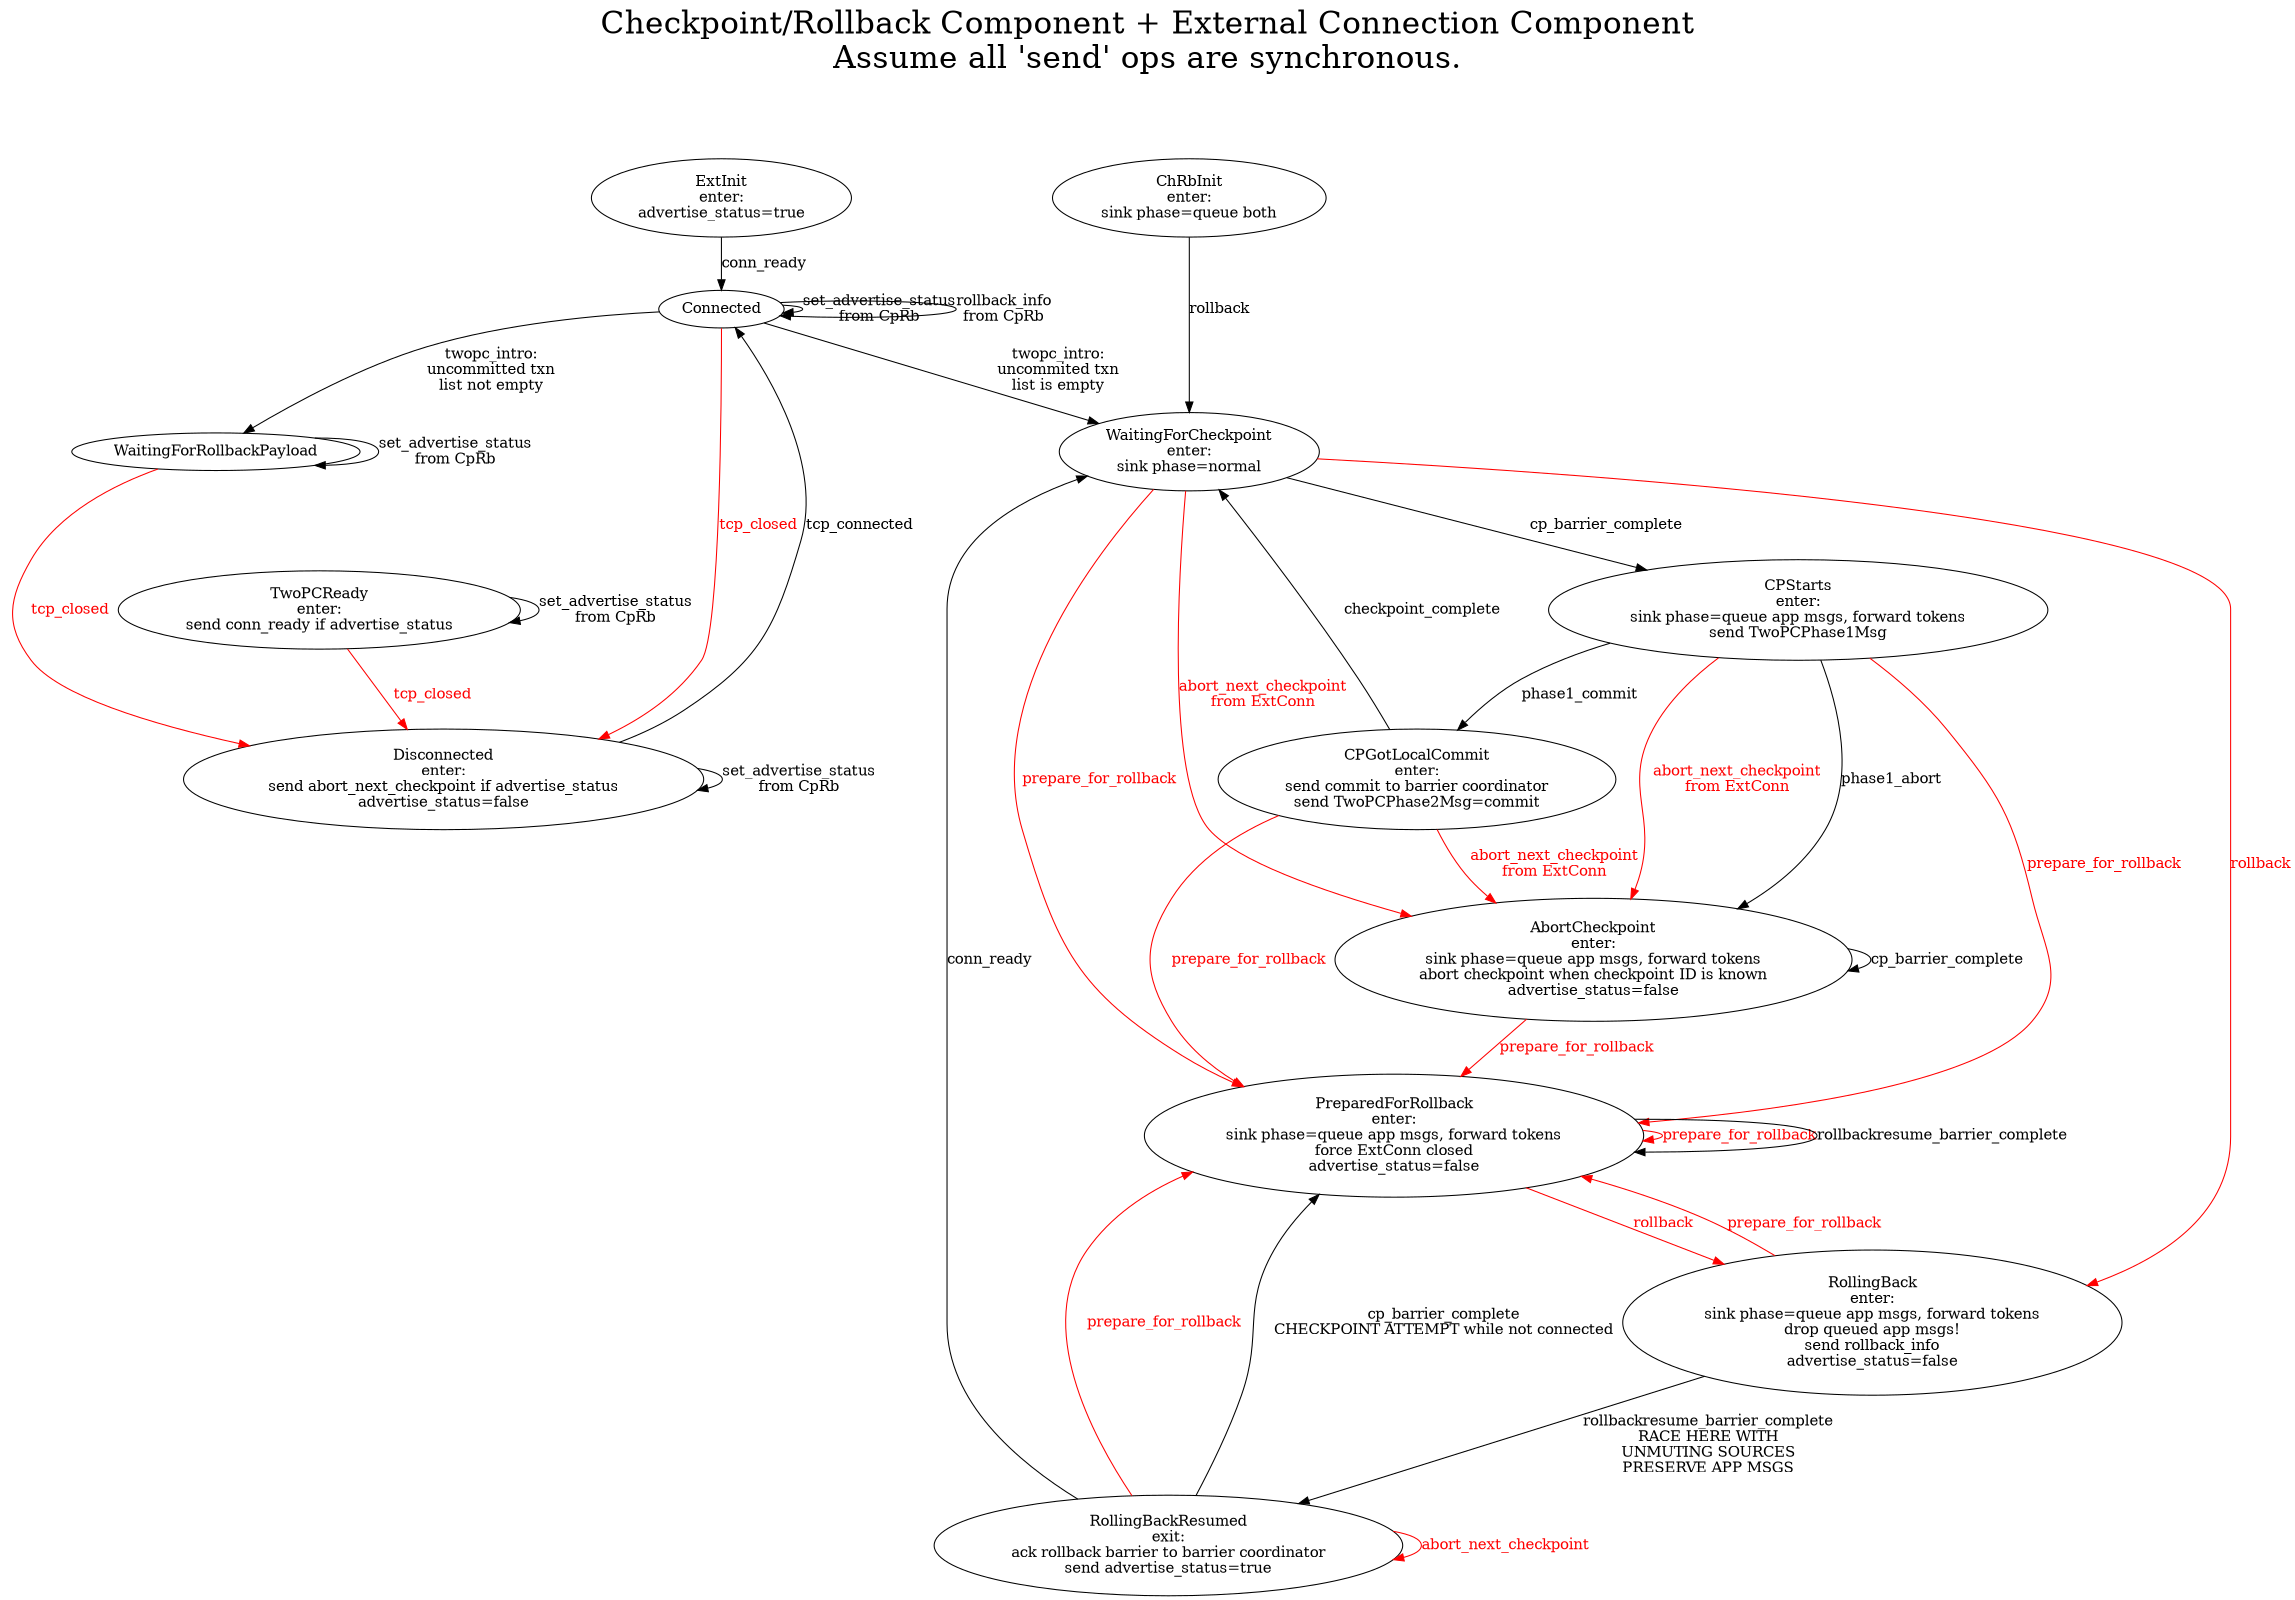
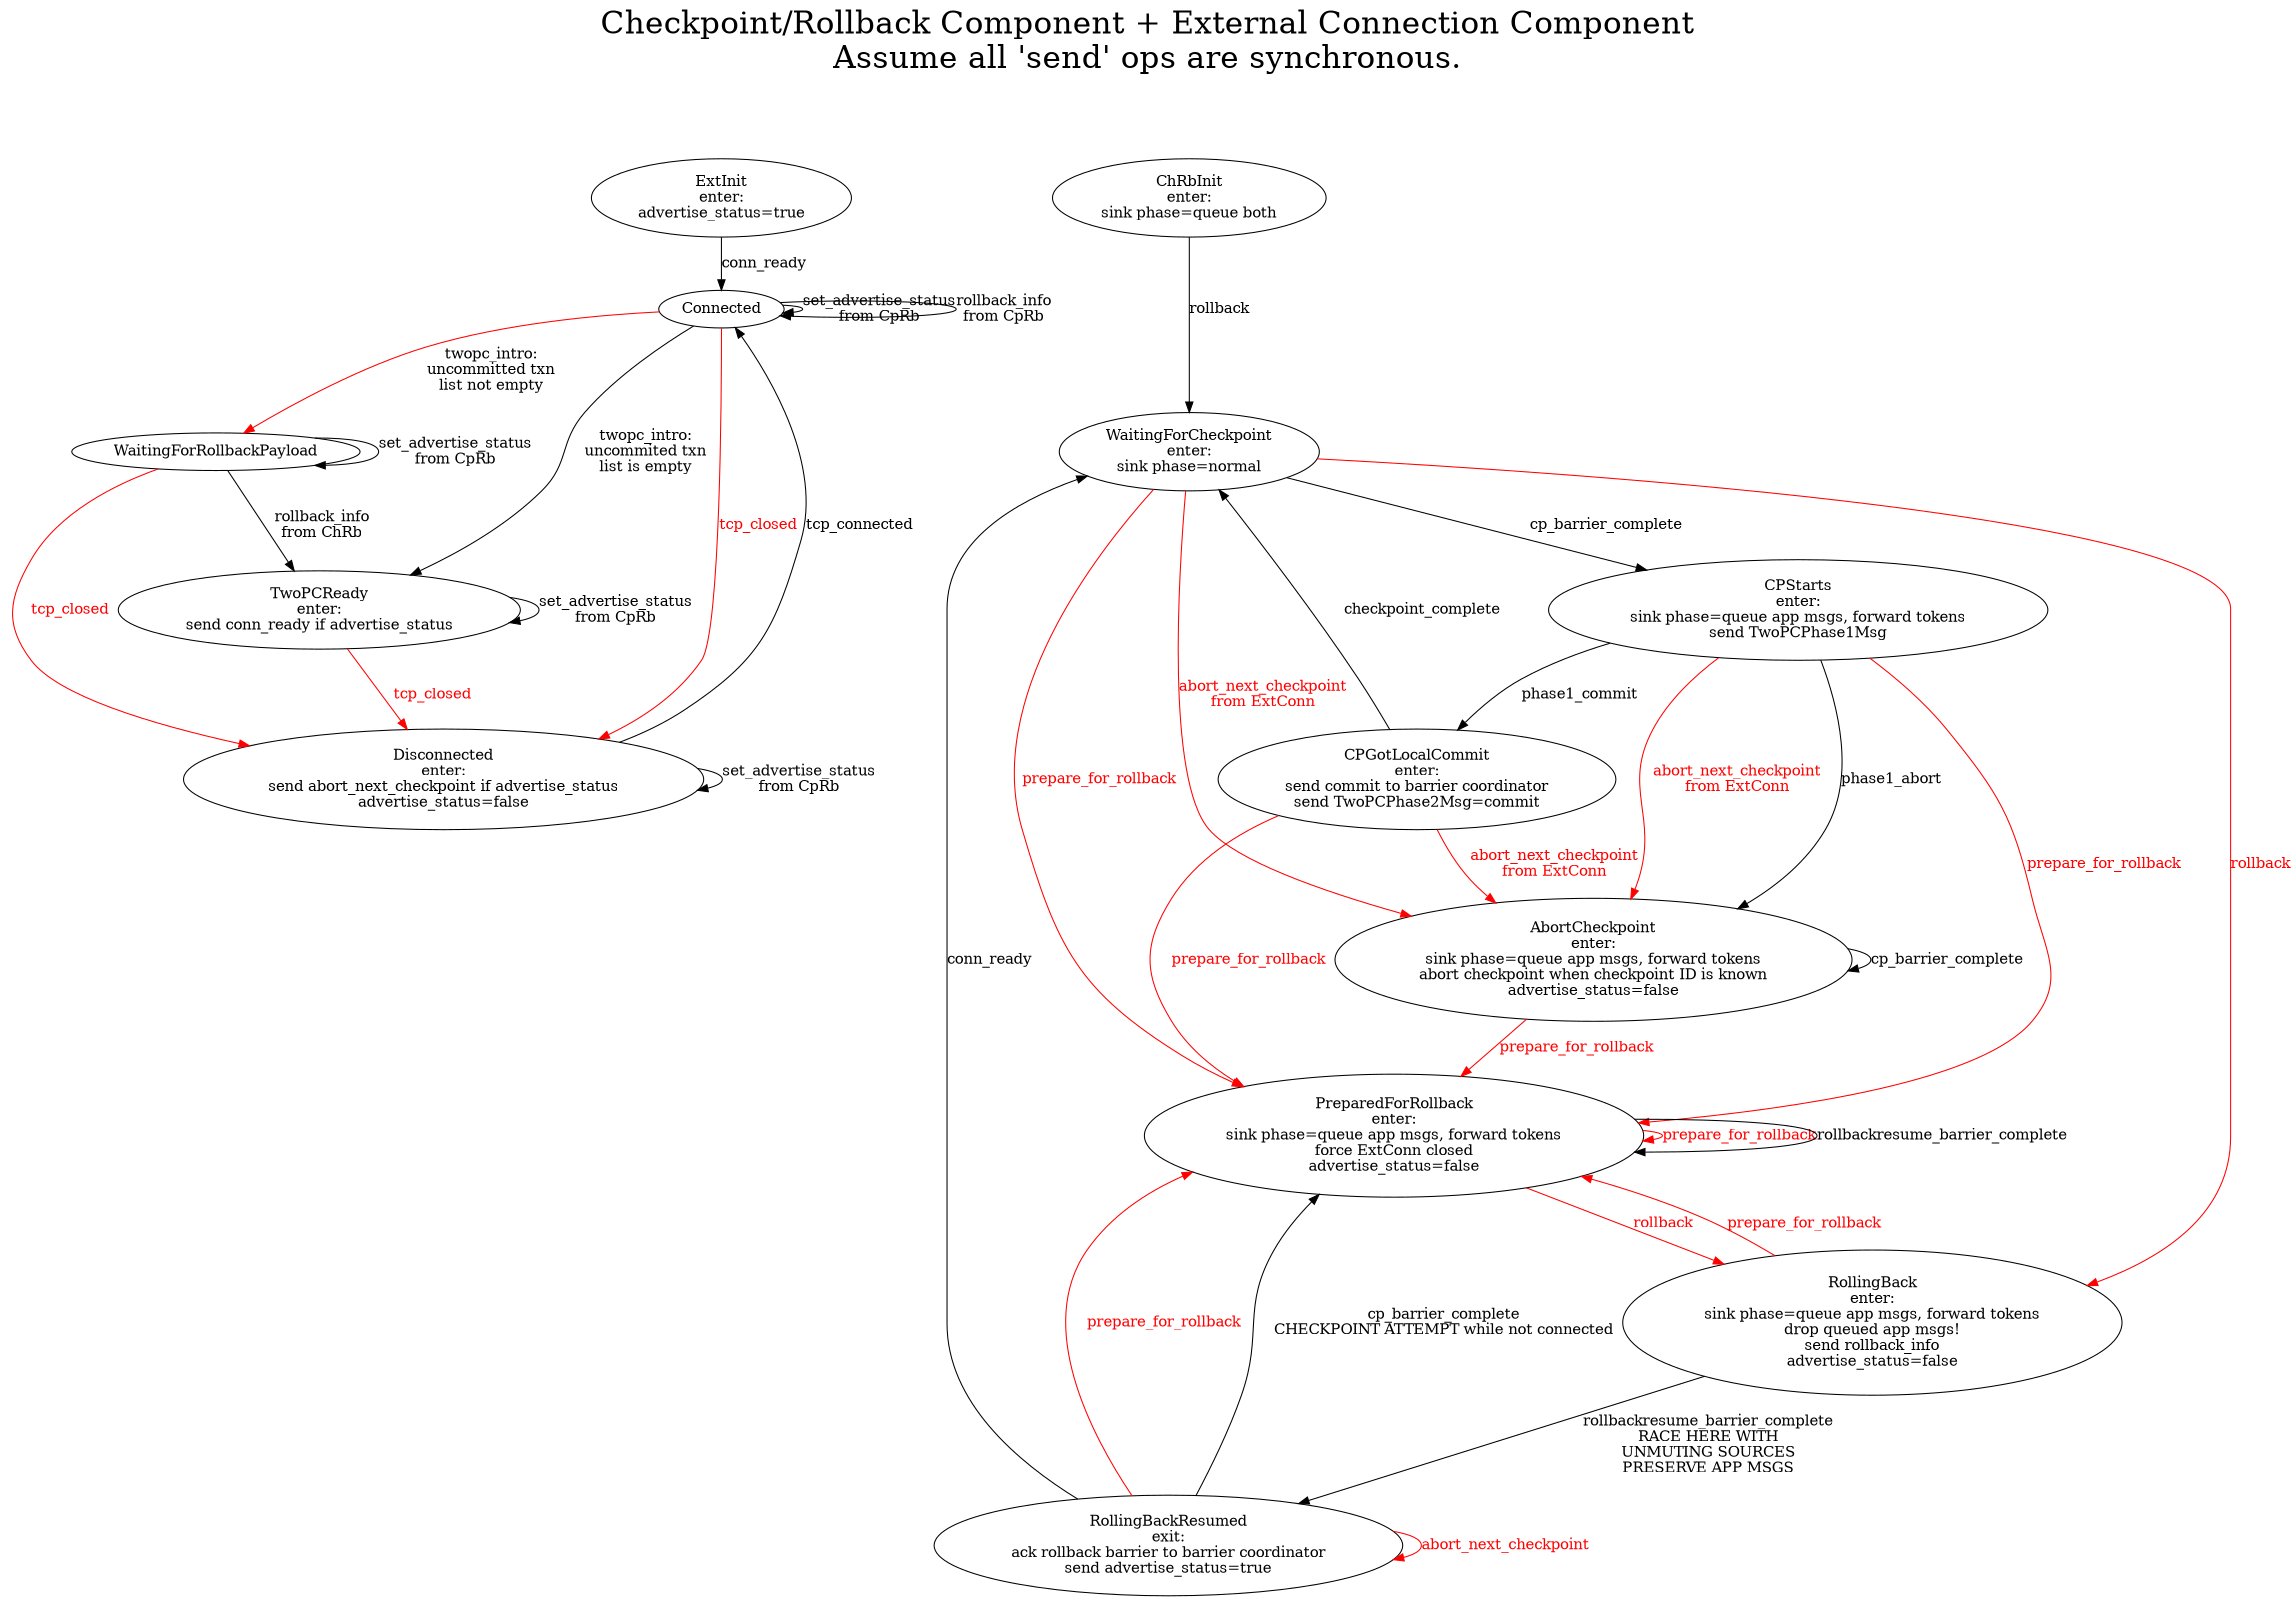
  digraph {
    fontsize=30
    label="Checkpoint/Rollback Component + External Connection Component\nAssume all 'send' ops are synchronous."
    labelloc=t
    n1 [label="ChRbInit\nenter:\nsink phase=queue both"]
    n2 [label="ExtInit\nenter:\nadvertise_status=true"]
    n3 [label="WaitingForCheckpoint\nenter:\nsink phase=normal"]
    n4 [label="AbortCheckpoint\nenter:\nsink phase=queue app msgs, forward tokens\nabort checkpoint when checkpoint ID is known\nadvertise_status=false"]
    n5 [label="CPStarts\nenter:\nsink phase=queue app msgs, forward tokens\nsend TwoPCPhase1Msg"]
    n6 [label="CPGotLocalCommit\nenter:\nsend commit to barrier coordinator\nsend TwoPCPhase2Msg=commit"]
    n7 [label="PreparedForRollback\nenter:\nsink phase=queue app msgs, forward tokens\nforce ExtConn closed\nadvertise_status=false"]
    n8 [label="RollingBack\nenter:\nsink phase=queue app msgs, forward tokens\ndrop queued app msgs!\nsend rollback_info\nadvertise_status=false"]
    n9 [label="RollingBackResumed\nexit:\nack rollback barrier to barrier coordinator\nsend advertise_status=true"]
    Connected
    n11 [label="Disconnected\nenter:\nsend abort_next_checkpoint if advertise_status\nadvertise_status=false"]
    WaitingForRollbackPayload
    n13 [label="TwoPCReady\nenter:\nsend conn_ready if advertise_status"]
    subgraph sub_1 {
      rank=same
      n1
      n2
    }
    subgraph sub_2 {
      fontsize=20
      label="SUB Checkpoint/Rollback Component"
      subgraph sub_3 {
        fontsize=20
        label="SUB Checkpoint/Rollback Component"
        n1
      }
      subgraph sub_4 {
        fontsize=20
        label="SUB Checkpoint/Rollback Component"
        n3
        n4
      }
      subgraph sub_5 {
        fontsize=20
        label="SUB Checkpoint/Rollback Component"
        n3
        n4
        n5
        n6
      }
      subgraph sub_6 {
        fontsize=20
        label="SUB Checkpoint/Rollback Component"
        n7
        n8
        n9
      }
    }
    subgraph sub_7 {
      label="External Connection Component"
      n2
      Connected
      n11
      WaitingForRollbackPayload
      n13
    }
    n1 -> n3 [label=rollback]
    n2 -> Connected [label=conn_ready]
    n3 -> n4 [color=red fontcolor=red label="abort_next_checkpoint\nfrom ExtConn"]
    n3 -> n5 [label=cp_barrier_complete]
    n3 -> n7 [color=red fontcolor=red label=prepare_for_rollback]
    n3 -> n8 [color=red fontcolor=red label=rollback]
    n4 -> n4 [label=cp_barrier_complete]
    n4 -> n7 [color=red fontcolor=red label=prepare_for_rollback]
    n5 -> n4 [label=phase1_abort]
    n5 -> n4 [color=red fontcolor=red label="abort_next_checkpoint\nfrom ExtConn"]
    n5 -> n6 [label=phase1_commit]
    n5 -> n7 [color=red fontcolor=red label=prepare_for_rollback]
    n6 -> n3 [label=checkpoint_complete]
    n6 -> n4 [color=red fontcolor=red label="abort_next_checkpoint\nfrom ExtConn"]
    n6 -> n7 [color=red fontcolor=red label=prepare_for_rollback]
    n7 -> n7 [color=red fontcolor=red label=prepare_for_rollback]
    n7 -> n7 [label=rollbackresume_barrier_complete]
    n7 -> n8 [color=red fontcolor=red label=rollback]
    n8 -> n7 [color=red fontcolor=red label=prepare_for_rollback]
    n8 -> n9 [label="rollbackresume_barrier_complete\nRACE HERE WITH\nUNMUTING SOURCES\nPRESERVE APP MSGS"]
    n9 -> n3 [label=conn_ready]
    n9 -> n7 [color=red fontcolor=red label=prepare_for_rollback]
    n9 -> n7 [label="cp_barrier_complete\nCHECKPOINT ATTEMPT while not connected"]
    n9 -> n9 [color=red fontcolor=red label=abort_next_checkpoint]
    Connected -> Connected [label="set_advertise_status\nfrom CpRb"]
    Connected -> Connected [label="rollback_info\nfrom CpRb"]
    Connected -> n11 [color=red fontcolor=red label=tcp_closed]
-   Connected -> WaitingForRollbackPayload [label="twopc_intro:\nuncommitted txn\nlist not empty"]
-   Connected -> n3 [label="twopc_intro:\nuncommited txn\nlist is empty"]
+   Connected -> WaitingForRollbackPayload [label="twopc_intro:\nuncommitted txn\nlist not empty" color=red]
+   Connected -> n13 [label="twopc_intro:\nuncommited txn\nlist is empty"]
    n11 -> Connected [label=tcp_connected]
    n11 -> n11 [label="set_advertise_status\nfrom CpRb"]
    WaitingForRollbackPayload -> n11 [color=red fontcolor=red label=tcp_closed]
    WaitingForRollbackPayload -> WaitingForRollbackPayload [label="set_advertise_status\nfrom CpRb"]
+   WaitingForRollbackPayload -> n13 [label="rollback_info\nfrom ChRb"]
    n13 -> n11 [color=red fontcolor=red label=tcp_closed]
    n13 -> n13 [label="set_advertise_status\nfrom CpRb"]
  }
